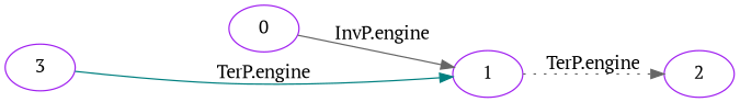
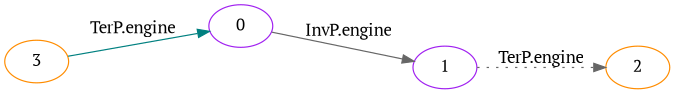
  digraph {
    fontname="PT Serif"
    rankdir=LR
    node [color=purple fontname="PT Serif"]
    edge [color=gray40 fontname="PT Serif" style=solid]
    0
    1
-   2
-   3
+   2 [color=darkorange]
+   3 [color=darkorange]
    0 -> 1 [label="InvP.engine"]
    1 -> 2 [label="TerP.engine" style=dotted]
-   3 -> 1 [color=teal label="TerP.engine"]
+   3 -> 0 [color=teal label="TerP.engine"]
  }
